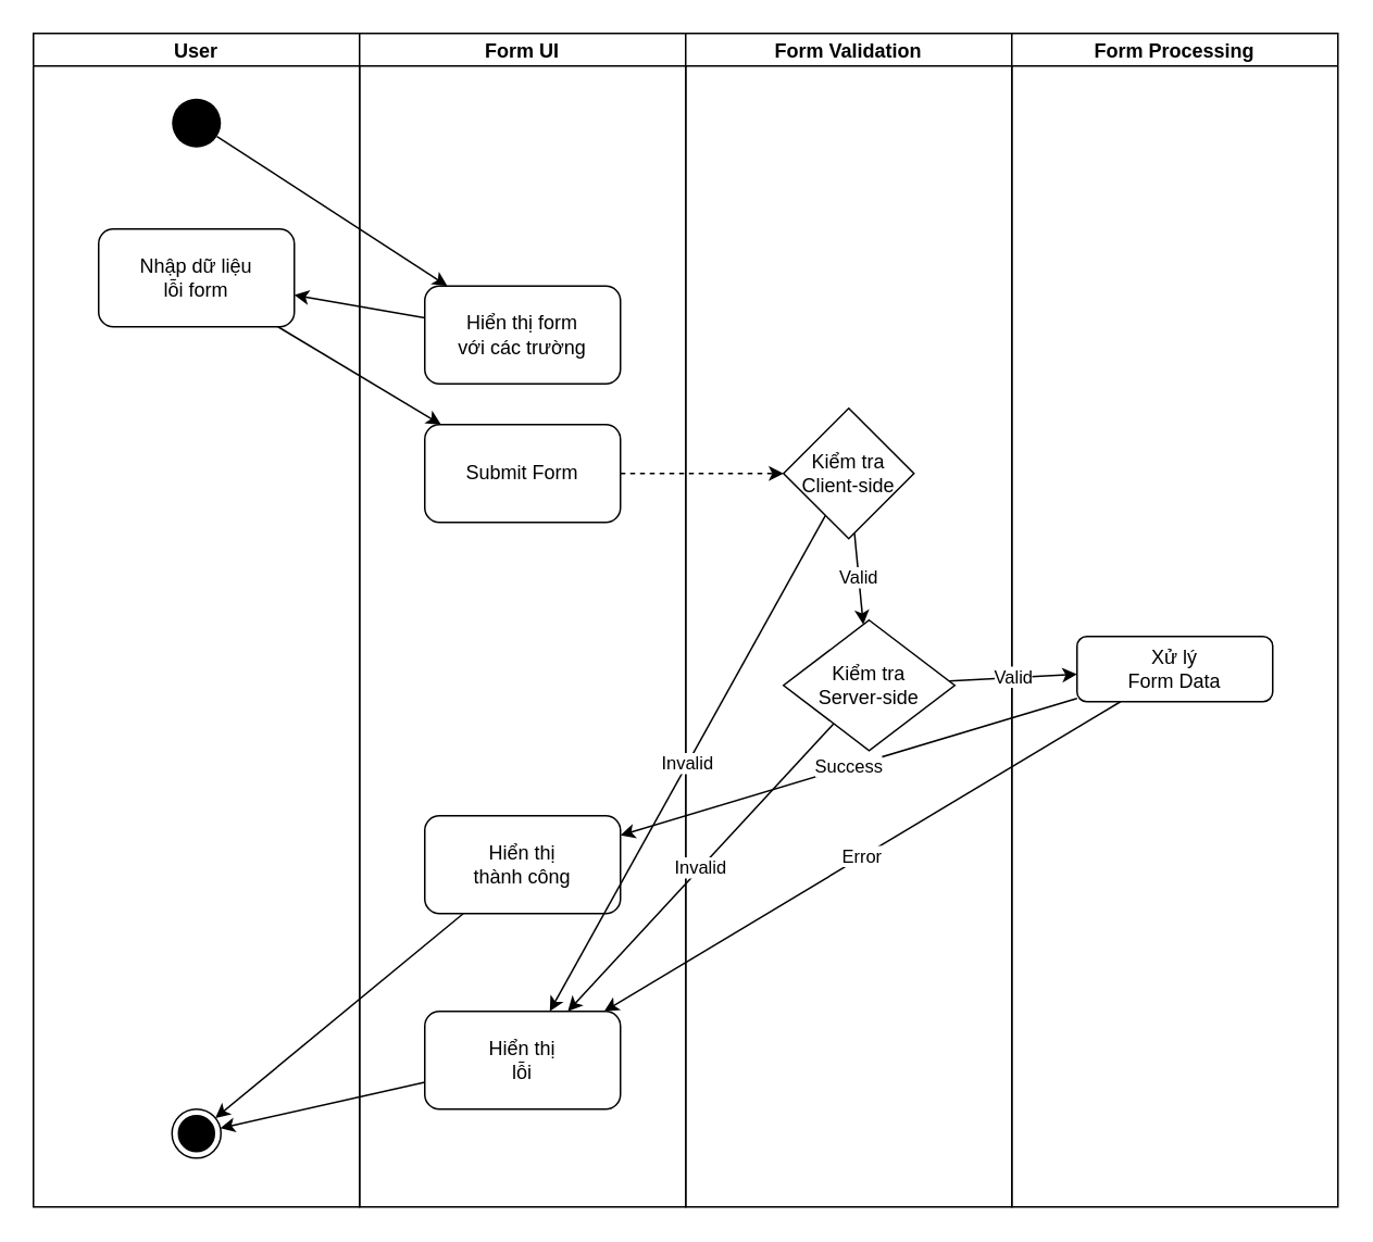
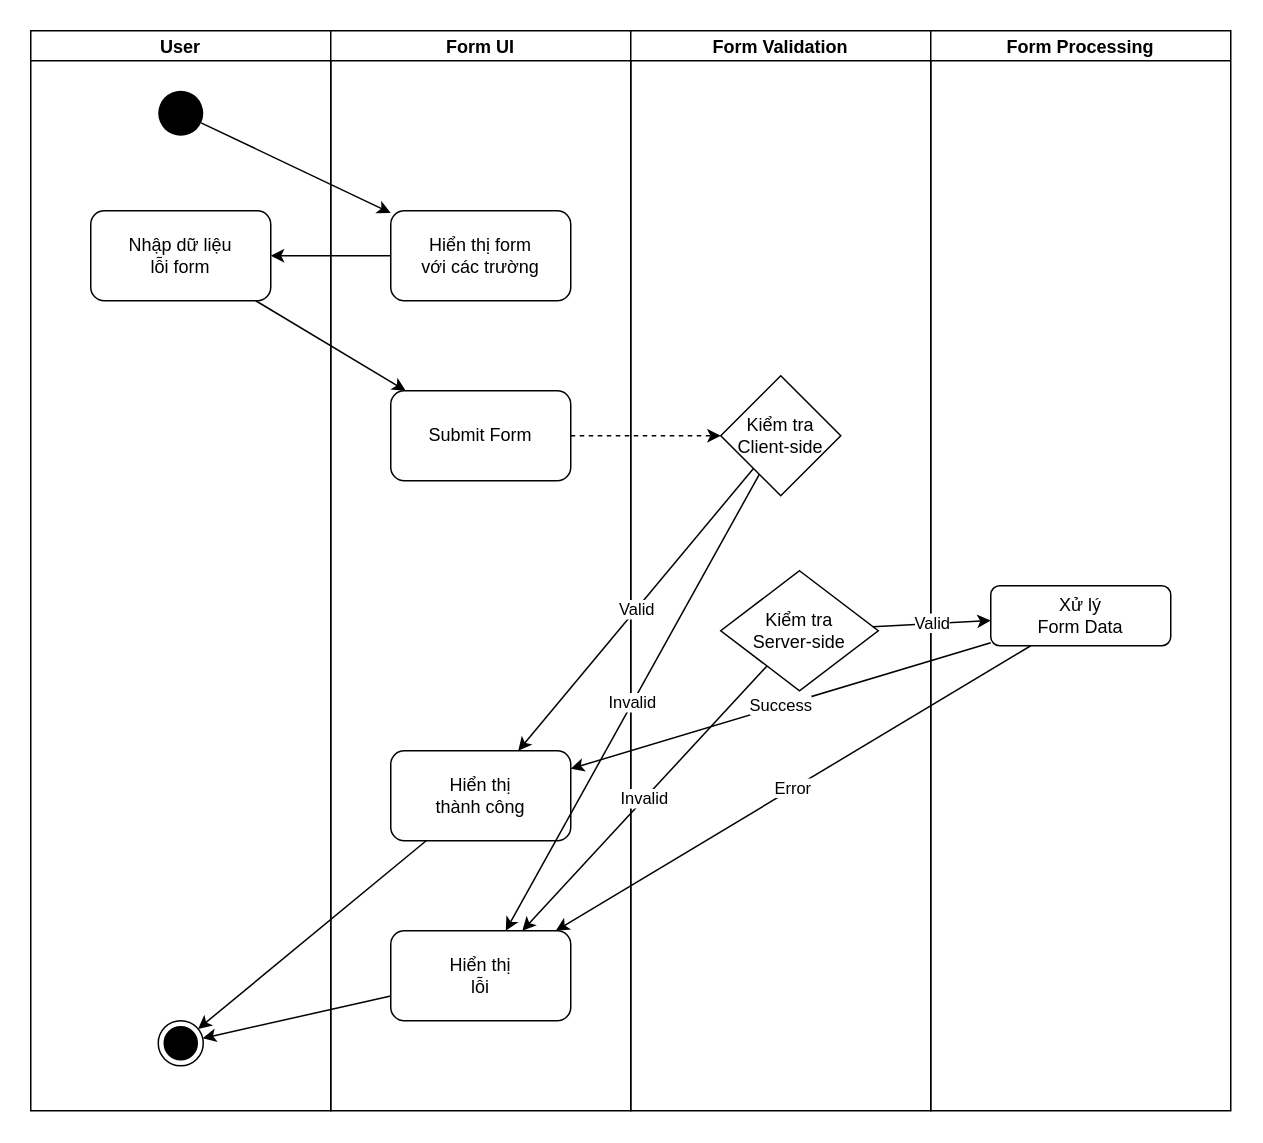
  <mxCell id="0" />
  <mxCell id="1" parent="0" />
  <mxCell id="2" value="User" style="swimlane;startSize=20;horizontal=1;" vertex="1" parent="1"><mxGeometry x="20" y="20" width="200" height="720" as="geometry" /></mxCell>
  <mxCell id="3" value="Form UI" style="swimlane;startSize=20;horizontal=1;" vertex="1" parent="1"><mxGeometry x="220" y="20" width="200" height="720" as="geometry" /></mxCell>
  <mxCell id="4" value="Form Validation" style="swimlane;startSize=20;horizontal=1;" vertex="1" parent="1"><mxGeometry x="420" y="20" width="200" height="720" as="geometry" /></mxCell>
  <mxCell id="5" value="Form Processing" style="swimlane;startSize=20;horizontal=1;" vertex="1" parent="1"><mxGeometry x="620" y="20" width="200" height="720" as="geometry" /></mxCell>
  <mxCell id="6" value="" style="ellipse;fillColor=#000000;strokeColor=none;" vertex="1" parent="2"><mxGeometry x="85" y="40" width="30" height="30" as="geometry" /></mxCell>
  <mxCell id="7" value="Nhập dữ liệu&#10;lỗi form" style="rounded=1;whiteSpace=wrap;html=1;" vertex="1" parent="2"><mxGeometry x="40" y="120" width="120" height="60" as="geometry" /></mxCell>
- <mxCell id="8" value="Hiển thị form&#10;với các trường" style="rounded=1;whiteSpace=wrap;html=1;" vertex="1" parent="3"><mxGeometry x="40" y="155" width="120" height="60" as="geometry" /></mxCell>
+ <mxCell id="8" value="Hiển thị form&#10;với các trường" style="rounded=1;whiteSpace=wrap;html=1;" vertex="1" parent="3"><mxGeometry x="40" y="120" width="120" height="60" as="geometry" /></mxCell>
  <mxCell id="9" value="Submit Form" style="rounded=1;whiteSpace=wrap;html=1;" vertex="1" parent="3"><mxGeometry x="40" y="240" width="120" height="60" as="geometry" /></mxCell>
  <mxCell id="10" value="Kiểm tra&#10;Client-side" style="rhombus;whiteSpace=wrap;html=1;" vertex="1" parent="4"><mxGeometry x="60" y="230" width="80" height="80" as="geometry" /></mxCell>
  <mxCell id="11" value="Kiểm tra&#10;Server-side" style="rhombus;whiteSpace=wrap;html=1;" vertex="1" parent="4"><mxGeometry x="60" y="360" width="105" height="80" as="geometry" /></mxCell>
  <mxCell id="12" value="Xử lý&#10;Form Data" style="rounded=1;whiteSpace=wrap;html=1;" vertex="1" parent="5"><mxGeometry x="40" y="370" width="120" height="40" as="geometry" /></mxCell>
  <mxCell id="13" value="Hiển thị&#10;thành công" style="rounded=1;whiteSpace=wrap;html=1;" vertex="1" parent="3"><mxGeometry x="40" y="480" width="120" height="60" as="geometry" /></mxCell>
  <mxCell id="14" value="Hiển thị&#10;lỗi" style="rounded=1;whiteSpace=wrap;html=1;" vertex="1" parent="3"><mxGeometry x="40" y="600" width="120" height="60" as="geometry" /></mxCell>
  <mxCell id="15" value="" style="ellipse;html=1;shape=endState;fillColor=#000000;strokeColor=#000000;" vertex="1" parent="2"><mxGeometry x="85" y="660" width="30" height="30" as="geometry" /></mxCell>
  <mxCell id="16" value="" style="endArrow=classic;html=1;" edge="1" parent="1" source="6" target="8"><mxGeometry relative="1" as="geometry" /></mxCell>
  <mxCell id="17" value="" style="endArrow=classic;html=1;" edge="1" parent="1" source="8" target="7"><mxGeometry relative="1" as="geometry" /></mxCell>
  <mxCell id="18" value="" style="endArrow=classic;html=1;" edge="1" parent="1" source="7" target="9"><mxGeometry relative="1" as="geometry" /></mxCell>
  <mxCell id="19" value="" style="endArrow=classic;html=1;dashed=1;" edge="1" parent="1" source="9" target="10"><mxGeometry relative="1" as="geometry" /></mxCell>
  <mxCell id="20" value="Invalid" style="endArrow=classic;html=1;" edge="1" parent="1" source="10" target="14"><mxGeometry relative="1" as="geometry" /></mxCell>
- <mxCell id="21" value="Valid" style="endArrow=classic;html=1;" edge="1" parent="1" source="10" target="11"><mxGeometry relative="1" as="geometry" /></mxCell>
+ <mxCell id="21" value="Valid" style="endArrow=classic;html=1;" edge="1" parent="1" source="10" target="13"><mxGeometry relative="1" as="geometry" /></mxCell>
  <mxCell id="22" value="Invalid" style="endArrow=classic;html=1;" edge="1" parent="1" source="11" target="14"><mxGeometry relative="1" as="geometry" /></mxCell>
  <mxCell id="23" value="Valid" style="endArrow=classic;html=1;" edge="1" parent="1" source="11" target="12"><mxGeometry relative="1" as="geometry" /></mxCell>
  <mxCell id="24" value="Success" style="endArrow=classic;html=1;" edge="1" parent="1" source="12" target="13"><mxGeometry relative="1" as="geometry" /></mxCell>
  <mxCell id="25" value="Error" style="endArrow=classic;html=1;" edge="1" parent="1" source="12" target="14"><mxGeometry relative="1" as="geometry" /></mxCell>
  <mxCell id="26" value="" style="endArrow=classic;html=1;" edge="1" parent="1" source="13" target="15"><mxGeometry relative="1" as="geometry" /></mxCell>
  <mxCell id="27" value="" style="endArrow=classic;html=1;" edge="1" parent="1" source="14" target="15"><mxGeometry relative="1" as="geometry" /></mxCell>
